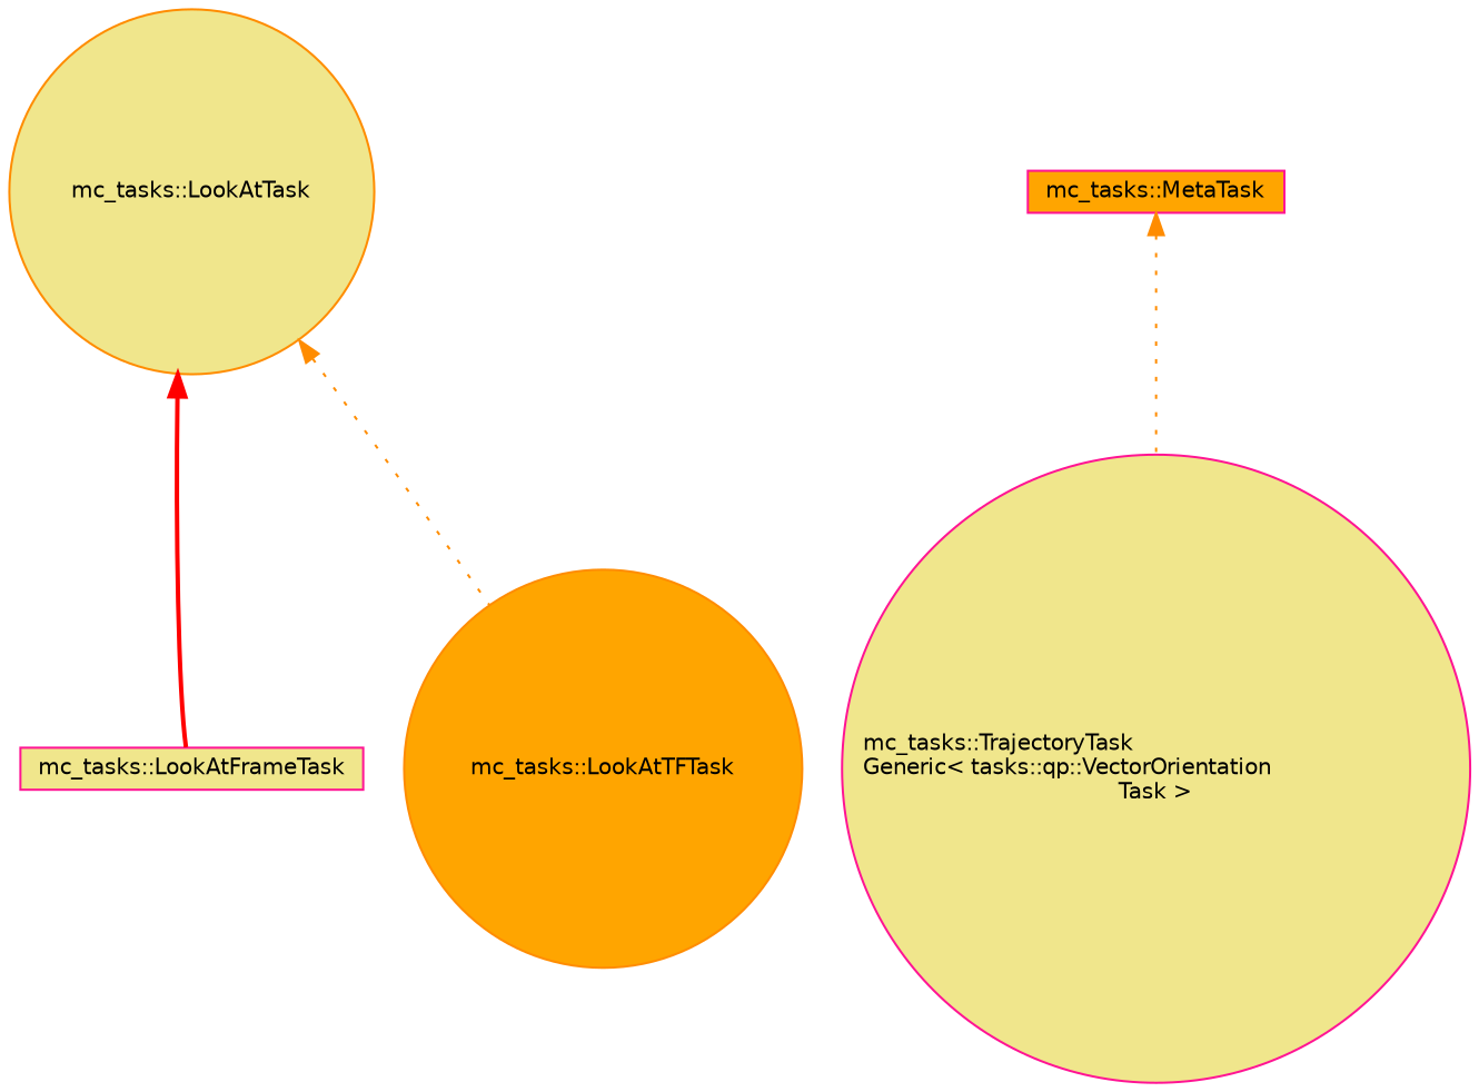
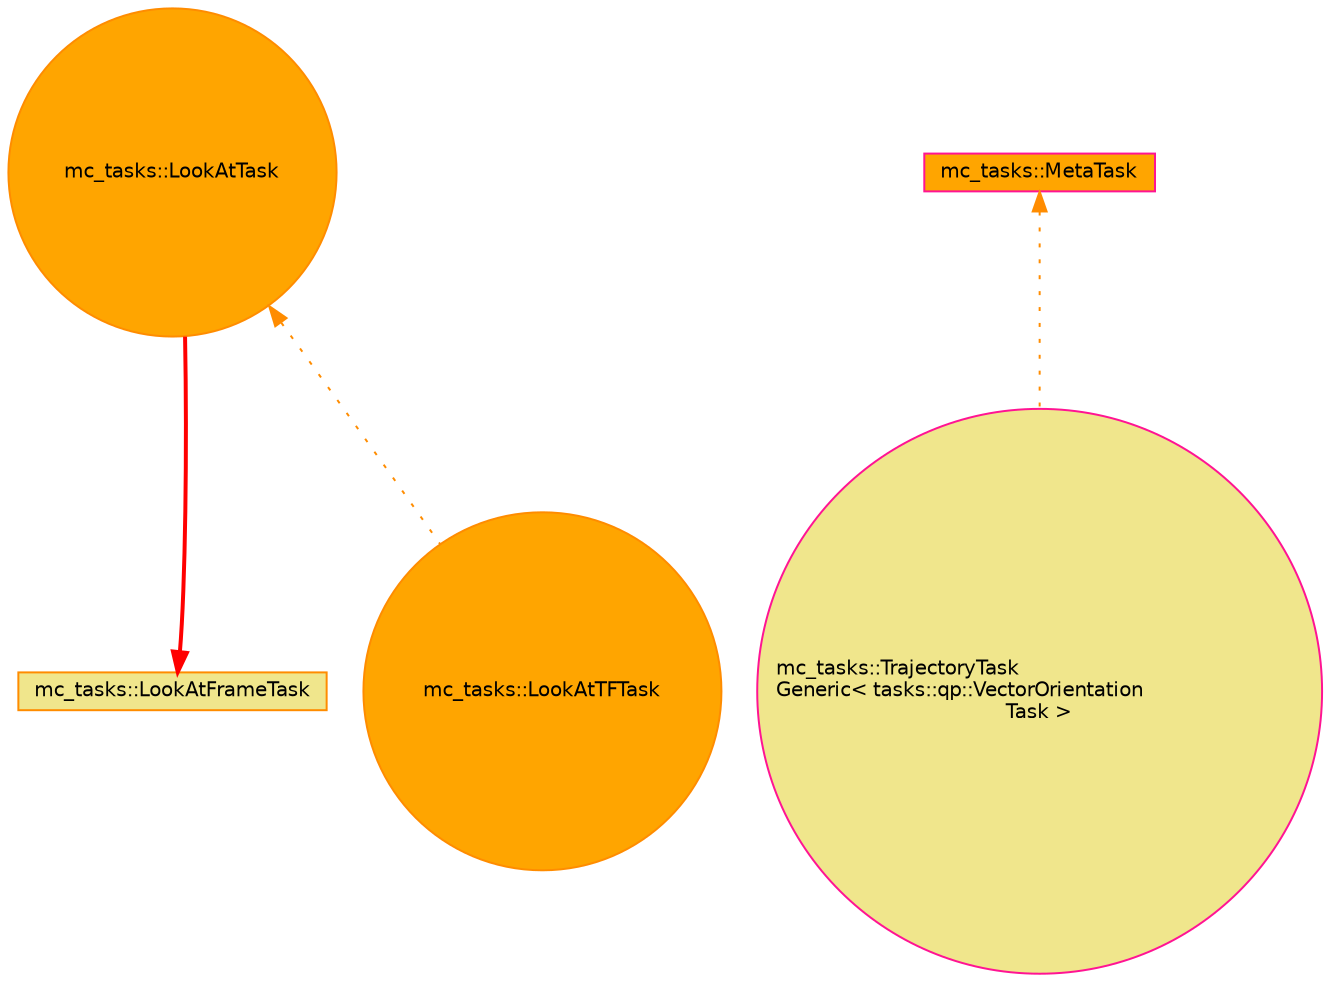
  digraph {
    node [color=darkorange fillcolor=orange fontname=Helvetica fontsize=10 shape=circle style=filled]
    edge [color=darkorange dir=back fontname=Helvetica fontsize=10 labelfontname=Helvetica labelfontsize=10 style=dotted]
-   n1 [fillcolor=khaki height=0.2 label="mc_tasks::LookAtTask" width=0.4]
-   n2 [color=deeppink fillcolor=khaki height=0.2 label="mc_tasks::LookAtFrameTask" shape=box width=0.4]
+   n1 [height=0.2 label="mc_tasks::LookAtTask" width=0.4]
+   n2 [fillcolor=khaki height=0.2 label="mc_tasks::LookAtFrameTask" shape=box width=0.4]
    n3 [height=0.2 label="mc_tasks::LookAtTFTask" width=0.4]
    n4 [color=deeppink fillcolor=khaki height=0.2 label="mc_tasks::TrajectoryTask\lGeneric\< tasks::qp::VectorOrientation\lTask \>" width=0.4]
    n5 [color=deeppink height=0.2 label="mc_tasks::MetaTask" shape=box width=0.4]
-   n1 -> n2 [color=red style=bold]
+   n2 -> n1 [color=red style=bold]
    n1 -> n3
    n5 -> n4
  }
